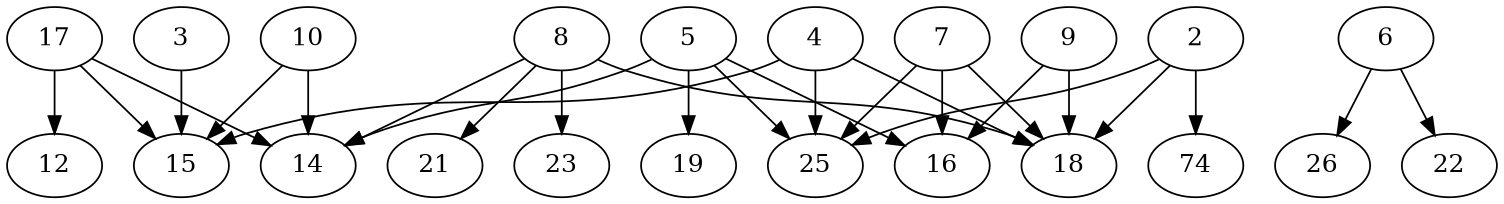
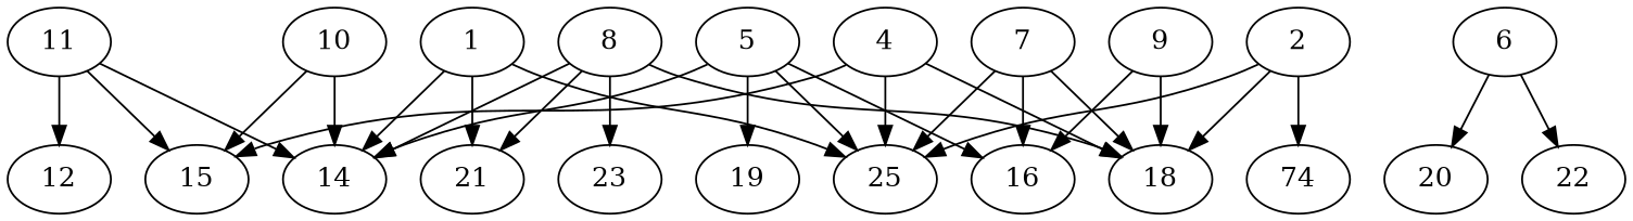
  digraph {
    node [alpha=0.12]
+   1 [alpha=0.20]
    14 [alpha=0.11]
    21 [alpha=0.07]
    25 [alpha=0.09]
    2 [alpha=0.10]
    18 [alpha=0.17]
    n7 [alpha=0.04 label=74]
    15
-   3 [alpha=0.13]
    4 [alpha=0.13]
    5 [alpha=0.01]
    16 [alpha=0.05]
    19 [alpha=0.10]
    6 [alpha=0.05]
-   20 [alpha=0.14 label=26]
+   20 [alpha=0.14]
    22 [alpha=0.16]
    7 [alpha=0.13]
    8 [alpha=0.09]
    23
    9 [alpha=0.16]
    10
-   11 [alpha=0.08 label=17]
+   11 [alpha=0.08]
    12 [alpha=0.11]
+   1 -> 14
+   1 -> 21
+   1 -> 25
    2 -> 25
    2 -> 18
    2 -> n7
-   3 -> 15
    4 -> 25
    4 -> 18
    4 -> 15
    5 -> 14
    5 -> 25
    5 -> 16
    5 -> 19
    6 -> 20
    6 -> 22
    7 -> 25
    7 -> 18
    7 -> 16
    8 -> 14
    8 -> 21
    8 -> 18
    8 -> 23
    9 -> 18
    9 -> 16
    10 -> 14
    10 -> 15
    11 -> 14
    11 -> 15
    11 -> 12
  }
